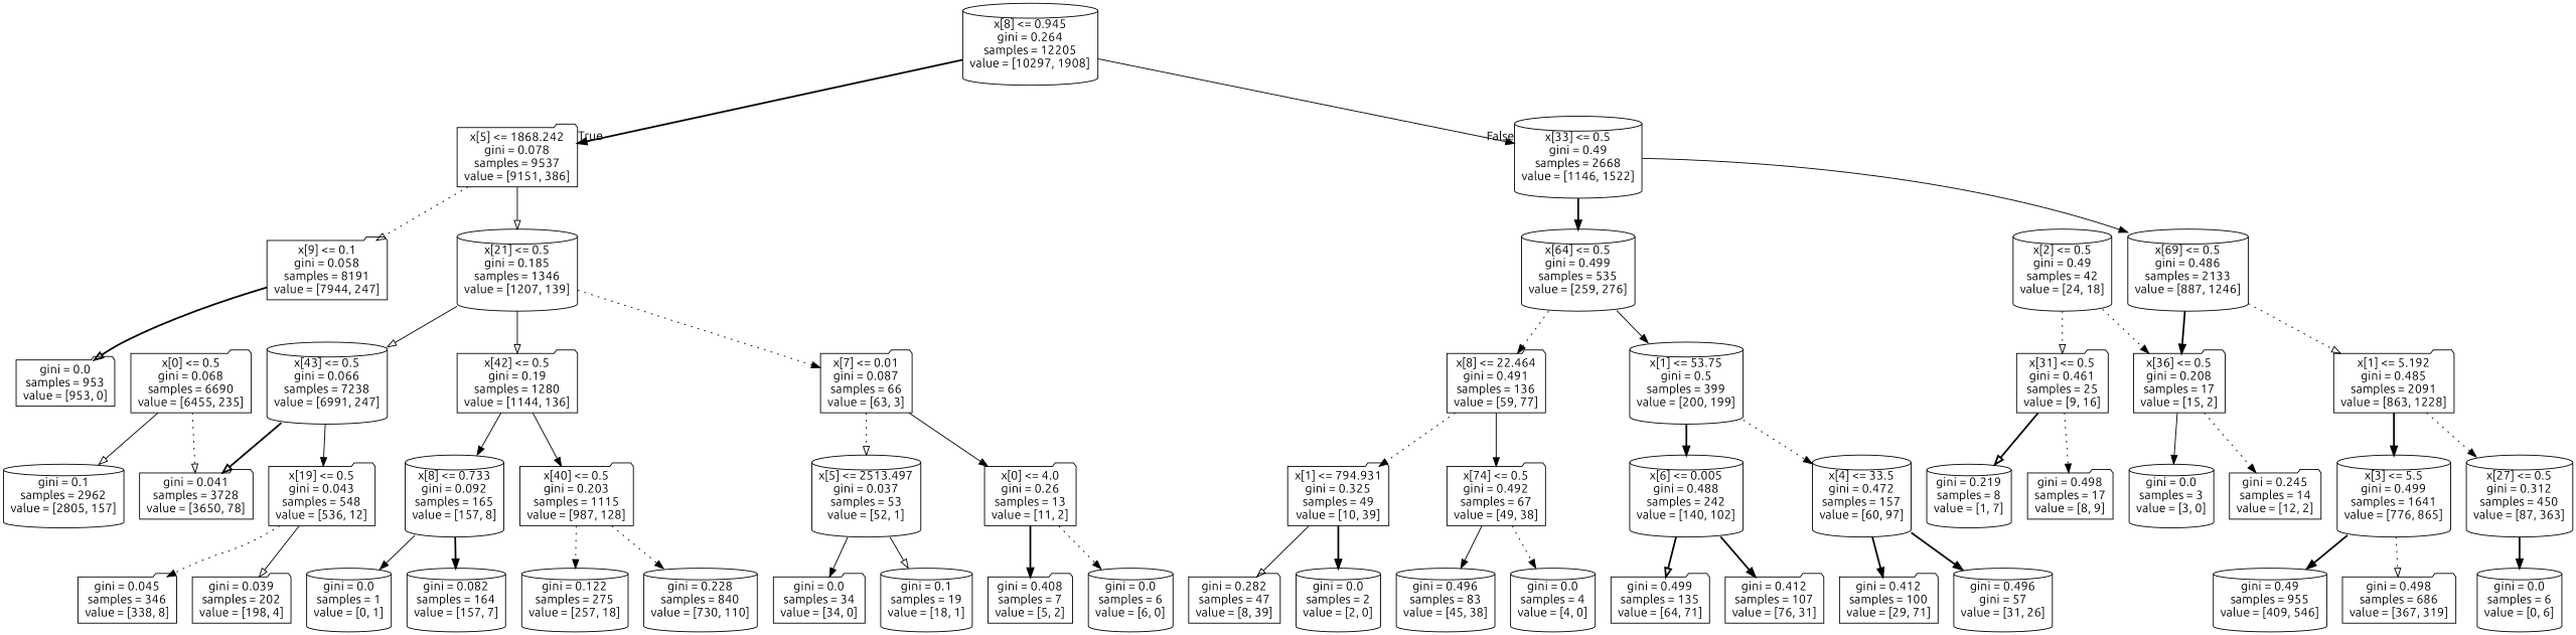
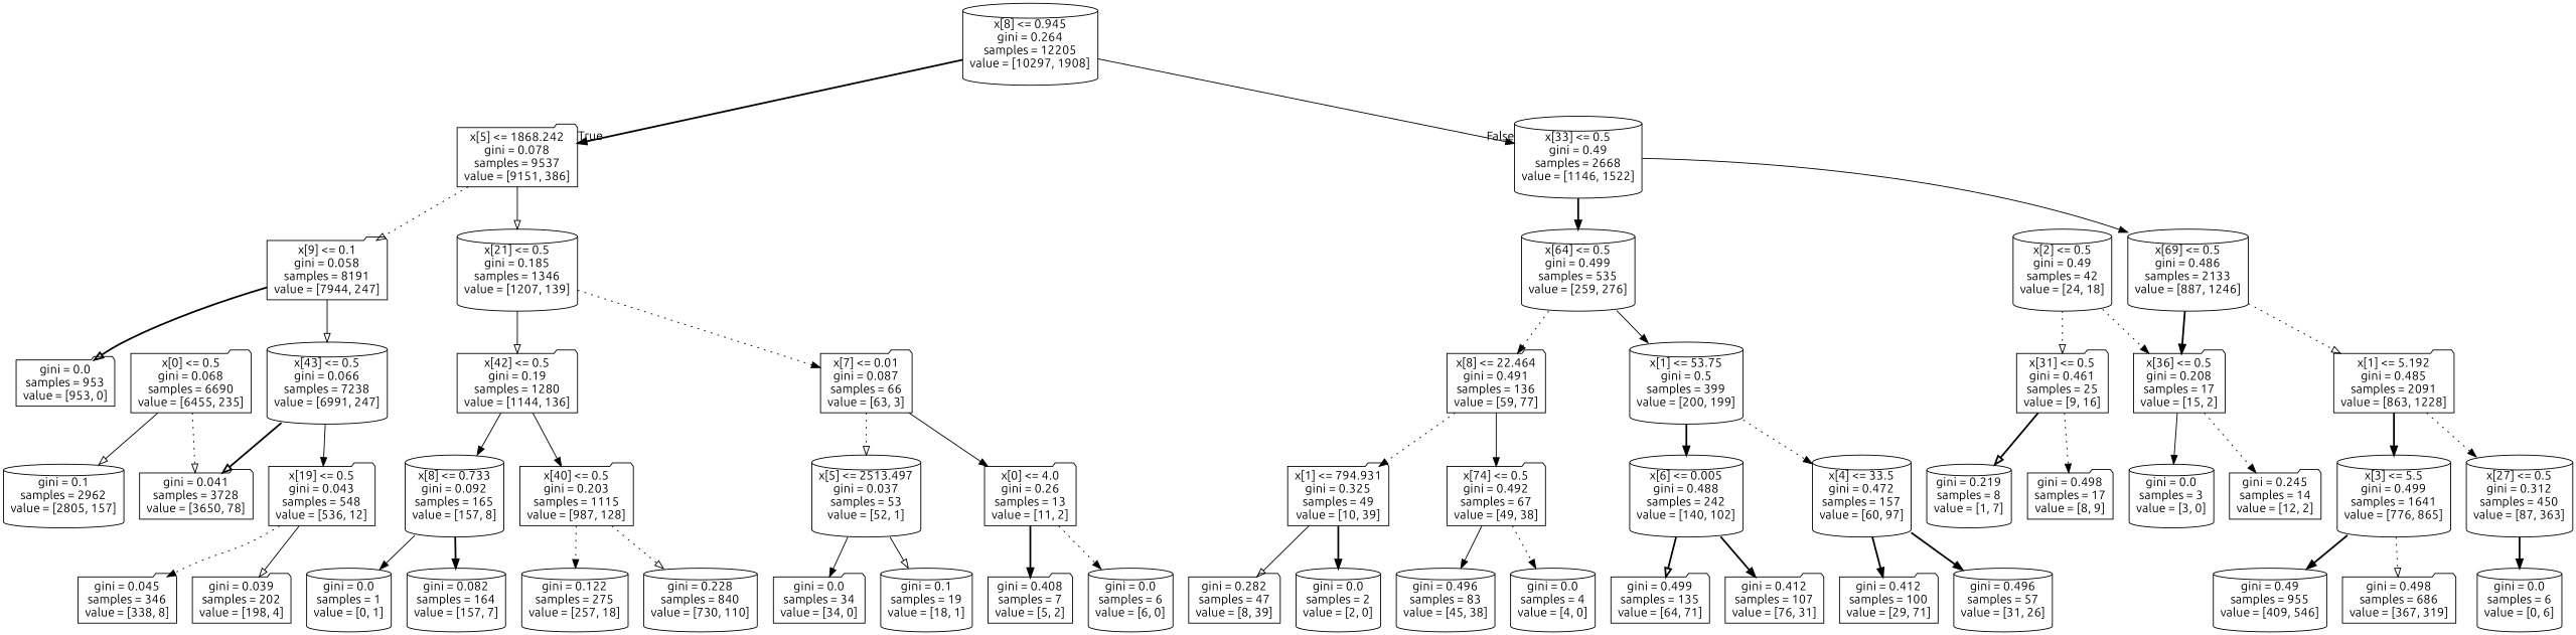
  digraph {
    fontname=Ubuntu
    node [fontname=Ubuntu shape=cylinder]
    edge [arrowhead=normal fontname=Ubuntu style=solid]
    n1 [label="x[8] <= 0.945\ngini = 0.264\nsamples = 12205\nvalue = [10297, 1908]"]
    n2 [label="x[5] <= 1868.242\ngini = 0.078\nsamples = 9537\nvalue = [9151, 386]" shape=folder]
    n3 [label="x[33] <= 0.5\ngini = 0.49\nsamples = 2668\nvalue = [1146, 1522]"]
    n4 [label="x[9] <= 0.1\ngini = 0.058\nsamples = 8191\nvalue = [7944, 247]" shape=folder]
    n5 [label="x[21] <= 0.5\ngini = 0.185\nsamples = 1346\nvalue = [1207, 139]"]
    n6 [label="x[69] <= 0.5\ngini = 0.486\nsamples = 2133\nvalue = [887, 1246]"]
    n7 [label="x[64] <= 0.5\ngini = 0.499\nsamples = 535\nvalue = [259, 276]"]
    n8 [label="x[43] <= 0.5\ngini = 0.066\nsamples = 7238\nvalue = [6991, 247]"]
    n9 [label="gini = 0.0\nsamples = 953\nvalue = [953, 0]" shape=folder]
    n10 [label="x[42] <= 0.5\ngini = 0.19\nsamples = 1280\nvalue = [1144, 136]" shape=folder]
    n11 [label="x[7] <= 0.01\ngini = 0.087\nsamples = 66\nvalue = [63, 3]" shape=folder]
    n12 [label="x[19] <= 0.5\ngini = 0.043\nsamples = 548\nvalue = [536, 12]" shape=folder]
    n13 [label="gini = 0.041\nsamples = 3728\nvalue = [3650, 78]" shape=folder]
    n14 [label="x[0] <= 0.5\ngini = 0.068\nsamples = 6690\nvalue = [6455, 235]" shape=folder]
    n15 [label="gini = 0.1\nsamples = 2962\nvalue = [2805, 157]"]
    n16 [label="gini = 0.039\nsamples = 202\nvalue = [198, 4]" shape=folder]
    n17 [label="gini = 0.045\nsamples = 346\nvalue = [338, 8]" shape=folder]
    n18 [label="x[40] <= 0.5\ngini = 0.203\nsamples = 1115\nvalue = [987, 128]" shape=folder]
    n19 [label="x[8] <= 0.733\ngini = 0.092\nsamples = 165\nvalue = [157, 8]"]
    n20 [label="x[0] <= 4.0\ngini = 0.26\nsamples = 13\nvalue = [11, 2]" shape=folder]
    n21 [label="x[5] <= 2513.497\ngini = 0.037\nsamples = 53\nvalue = [52, 1]"]
    n22 [label="gini = 0.228\nsamples = 840\nvalue = [730, 110]"]
    n23 [label="gini = 0.122\nsamples = 275\nvalue = [257, 18]"]
    n24 [label="gini = 0.082\nsamples = 164\nvalue = [157, 7]"]
    n25 [label="gini = 0.0\nsamples = 1\nvalue = [0, 1]"]
    n26 [label="gini = 0.0\nsamples = 6\nvalue = [6, 0]"]
    n27 [label="gini = 0.408\nsamples = 7\nvalue = [5, 2]" shape=folder]
    n28 [label="gini = 0.1\nsamples = 19\nvalue = [18, 1]"]
    n29 [label="gini = 0.0\nsamples = 34\nvalue = [34, 0]" shape=folder]
    n30 [label="x[1] <= 5.192\ngini = 0.485\nsamples = 2091\nvalue = [863, 1228]" shape=folder]
    n31 [label="x[36] <= 0.5\ngini = 0.208\nsamples = 17\nvalue = [15, 2]" shape=folder]
    n32 [label="x[1] <= 53.75\ngini = 0.5\nsamples = 399\nvalue = [200, 199]"]
    n33 [label="x[8] <= 22.464\ngini = 0.491\nsamples = 136\nvalue = [59, 77]" shape=folder]
    n34 [label="x[27] <= 0.5\ngini = 0.312\nsamples = 450\nvalue = [87, 363]"]
    n35 [label="x[3] <= 5.5\ngini = 0.499\nsamples = 1641\nvalue = [776, 865]"]
    n36 [label="x[2] <= 0.5\ngini = 0.49\nsamples = 42\nvalue = [24, 18]"]
    n37 [label="x[31] <= 0.5\ngini = 0.461\nsamples = 25\nvalue = [9, 16]" shape=folder]
    n38 [label="gini = 0.0\nsamples = 6\nvalue = [0, 6]"]
    n39 [label="gini = 0.49\nsamples = 955\nvalue = [409, 546]"]
    n40 [label="gini = 0.498\nsamples = 686\nvalue = [367, 319]" shape=folder]
    n41 [label="gini = 0.498\nsamples = 17\nvalue = [8, 9]" shape=folder]
    n42 [label="gini = 0.219\nsamples = 8\nvalue = [1, 7]"]
    n43 [label="gini = 0.245\nsamples = 14\nvalue = [12, 2]" shape=folder]
    n44 [label="gini = 0.0\nsamples = 3\nvalue = [3, 0]"]
    n45 [label="x[4] <= 33.5\ngini = 0.472\nsamples = 157\nvalue = [60, 97]"]
    n46 [label="x[6] <= 0.005\ngini = 0.488\nsamples = 242\nvalue = [140, 102]"]
    n47 [label="x[74] <= 0.5\ngini = 0.492\nsamples = 67\nvalue = [49, 38]" shape=folder]
    n48 [label="x[1] <= 794.931\ngini = 0.325\nsamples = 49\nvalue = [10, 39]" shape=folder]
    n49 [label="gini = 0.412\nsamples = 100\nvalue = [29, 71]" shape=folder]
-   n50 [label="gini = 0.496\ngini = 57\nvalue = [31, 26]"]
+   n50 [label="gini = 0.496\nsamples = 57\nvalue = [31, 26]"]
    n51 [label="gini = 0.499\nsamples = 135\nvalue = [64, 71]" shape=folder]
    n52 [label="gini = 0.412\nsamples = 107\nvalue = [76, 31]" shape=folder]
    n53 [label="gini = 0.496\nsamples = 83\nvalue = [45, 38]"]
    n54 [label="gini = 0.0\nsamples = 4\nvalue = [4, 0]"]
    n55 [label="gini = 0.282\nsamples = 47\nvalue = [8, 39]" shape=folder]
    n56 [label="gini = 0.0\nsamples = 2\nvalue = [2, 0]"]
    n1 -> n2 [headlabel=True labelangle=45 labeldistance=2.5 style=bold]
    n1 -> n3 [headlabel=False labelangle=-45 labeldistance=2.5]
    n2 -> n4 [arrowhead=onormal style=dotted]
    n2 -> n5 [arrowhead=onormal]
    n3 -> n6
    n3 -> n7 [style=bold]
-   n5 -> n8 [arrowhead=onormal]
+   n4 -> n8 [arrowhead=onormal]
    n4 -> n9 [arrowhead=onormal style=bold]
    n5 -> n10 [arrowhead=onormal]
    n5 -> n11 [style=dotted]
    n6 -> n30 [arrowhead=onormal style=dotted]
    n6 -> n31 [style=bold]
    n7 -> n32
    n7 -> n33 [style=dotted]
    n8 -> n12
    n8 -> n13 [arrowhead=onormal style=bold]
    n10 -> n18
    n10 -> n19
    n11 -> n20
    n11 -> n21 [arrowhead=onormal style=dotted]
    n12 -> n16 [arrowhead=onormal]
    n12 -> n17 [style=dotted]
    n14 -> n13 [arrowhead=onormal style=dotted]
    n14 -> n15 [arrowhead=onormal]
-   n18 -> n22 [style=dotted]
+   n18 -> n22 [arrowhead=onormal style=dotted]
    n18 -> n23 [style=dotted]
    n19 -> n24 [style=bold]
    n19 -> n25
    n20 -> n26 [style=dotted]
    n20 -> n27 [style=bold]
    n21 -> n28 [arrowhead=onormal]
    n21 -> n29
    n30 -> n34 [style=dotted]
    n30 -> n35 [style=bold]
    n31 -> n43 [style=dotted]
    n31 -> n44
    n32 -> n45 [style=dotted]
    n32 -> n46 [style=bold]
    n33 -> n47
    n33 -> n48 [style=dotted]
    n34 -> n38 [style=bold]
    n35 -> n39 [style=bold]
    n35 -> n40 [arrowhead=onormal style=dotted]
    n36 -> n31 [style=dotted]
    n36 -> n37 [arrowhead=onormal style=dotted]
    n37 -> n41 [style=dotted]
    n37 -> n42 [arrowhead=onormal style=bold]
    n45 -> n49 [style=bold]
    n45 -> n50 [style=bold]
    n46 -> n51 [arrowhead=onormal style=bold]
    n46 -> n52 [style=bold]
    n47 -> n53
    n47 -> n54 [style=dotted]
    n48 -> n55 [arrowhead=onormal]
    n48 -> n56 [style=bold]
  }
